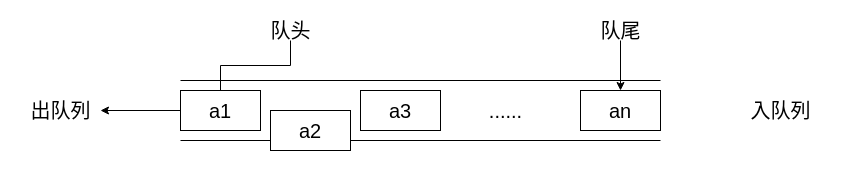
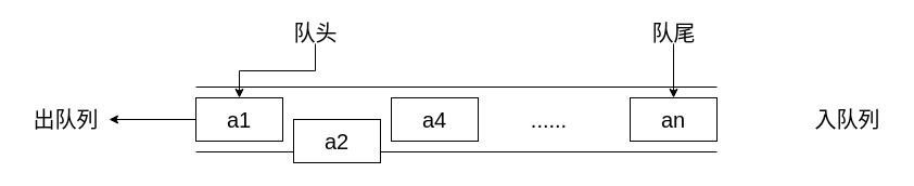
  <mxCell id="0" />
  <mxCell id="1" parent="0" />
  <mxCell id="2" value="" style="endArrow=none;html=1;" edge="1" parent="1"><mxGeometry width="50" height="50" relative="1" as="geometry"><mxPoint x="180" y="80" as="sourcePoint" /><mxPoint x="660" y="80" as="targetPoint" /></mxGeometry></mxCell>
  <mxCell id="3" value="" style="endArrow=none;html=1;" edge="1" parent="1"><mxGeometry width="50" height="50" relative="1" as="geometry"><mxPoint x="180" y="140" as="sourcePoint" /><mxPoint x="660" y="140" as="targetPoint" /></mxGeometry></mxCell>
  <mxCell id="4" value="" style="edgeStyle=orthogonalEdgeStyle;rounded=0;orthogonalLoop=1;jettySize=auto;html=1;" edge="1" parent="1" source="5" target="11"><mxGeometry relative="1" as="geometry" /></mxCell>
  <mxCell id="5" value="&lt;font style=&quot;font-size: 20px&quot;&gt;a1&lt;/font&gt;" style="rounded=0;whiteSpace=wrap;html=1;" vertex="1" parent="1"><mxGeometry x="180" y="90" width="80" height="40" as="geometry" /></mxCell>
  <mxCell id="6" value="&lt;font style=&quot;font-size: 20px&quot;&gt;a2&lt;/font&gt;" style="rounded=0;whiteSpace=wrap;html=1;" vertex="1" parent="1"><mxGeometry x="270" y="110" width="80" height="40" as="geometry" /></mxCell>
- <mxCell id="7" value="&lt;font style=&quot;font-size: 20px&quot;&gt;a3&lt;/font&gt;" style="rounded=0;whiteSpace=wrap;html=1;" vertex="1" parent="1"><mxGeometry x="360" y="90" width="80" height="40" as="geometry" /></mxCell>
+ <mxCell id="7" value="&lt;font style=&quot;font-size: 20px&quot;&gt;a4&lt;/font&gt;" style="rounded=0;whiteSpace=wrap;html=1;" vertex="1" parent="1"><mxGeometry x="360" y="90" width="80" height="40" as="geometry" /></mxCell>
  <mxCell id="8" value="&lt;font style=&quot;font-size: 20px&quot;&gt;......&lt;/font&gt;" style="text;html=1;align=center;verticalAlign=middle;resizable=0;points=[];autosize=1;" vertex="1" parent="1"><mxGeometry x="480" y="100" width="50" height="20" as="geometry" /></mxCell>
  <mxCell id="9" value="&lt;font style=&quot;font-size: 20px&quot;&gt;an&lt;/font&gt;" style="rounded=0;whiteSpace=wrap;html=1;" vertex="1" parent="1"><mxGeometry x="580" y="90" width="80" height="40" as="geometry" /></mxCell>
  <mxCell id="10" value="&lt;font style=&quot;font-size: 20px&quot;&gt;入队列&lt;/font&gt;" style="text;html=1;align=center;verticalAlign=middle;resizable=0;points=[];autosize=1;" vertex="1" parent="1"><mxGeometry x="740" y="100" width="80" height="20" as="geometry" /></mxCell>
  <mxCell id="11" value="&lt;font style=&quot;font-size: 20px&quot;&gt;出队列&lt;/font&gt;" style="text;html=1;align=center;verticalAlign=middle;resizable=0;points=[];autosize=1;" vertex="1" parent="1"><mxGeometry y="100" width="80" height="20" as="geometry" x="20" /></mxCell>
- <mxCell id="12" value="" style="edgeStyle=orthogonalEdgeStyle;rounded=0;orthogonalLoop=1;jettySize=auto;html=1;endArrow=none;" edge="1" parent="1" source="13" target="5"><mxGeometry relative="1" as="geometry" /></mxCell>
+ <mxCell id="12" value="" style="edgeStyle=orthogonalEdgeStyle;rounded=0;orthogonalLoop=1;jettySize=auto;html=1;" edge="1" parent="1" source="13" target="5"><mxGeometry relative="1" as="geometry" /></mxCell>
  <mxCell id="13" value="&lt;font style=&quot;font-size: 20px&quot;&gt;队头&lt;/font&gt;" style="text;html=1;align=center;verticalAlign=middle;resizable=0;points=[];autosize=1;" vertex="1" parent="1"><mxGeometry x="260" y="20" width="60" height="20" as="geometry" /></mxCell>
  <mxCell id="14" value="" style="edgeStyle=orthogonalEdgeStyle;rounded=0;orthogonalLoop=1;jettySize=auto;html=1;" edge="1" parent="1" source="15" target="9"><mxGeometry relative="1" as="geometry" /></mxCell>
  <mxCell id="15" value="&lt;font style=&quot;font-size: 20px&quot;&gt;队尾&lt;/font&gt;" style="text;html=1;align=center;verticalAlign=middle;resizable=0;points=[];autosize=1;" vertex="1" parent="1"><mxGeometry x="590" y="20" width="60" height="20" as="geometry" /></mxCell>
